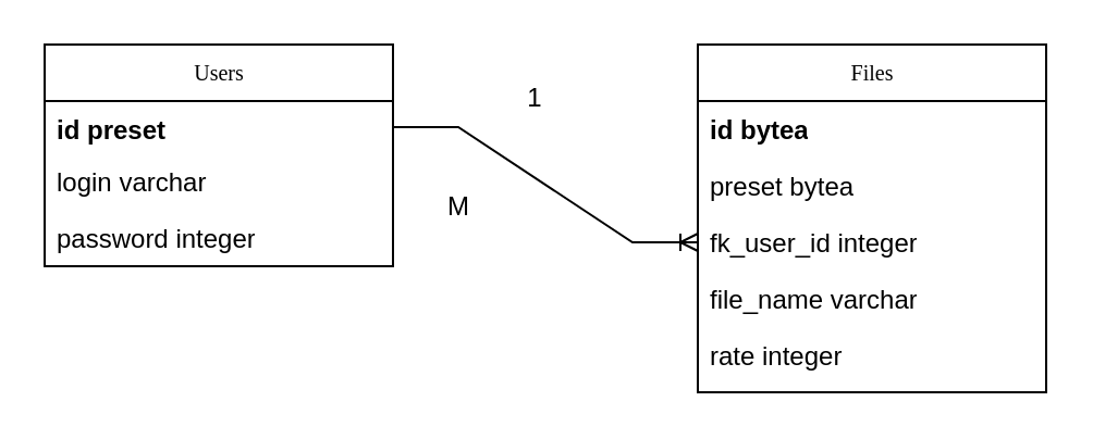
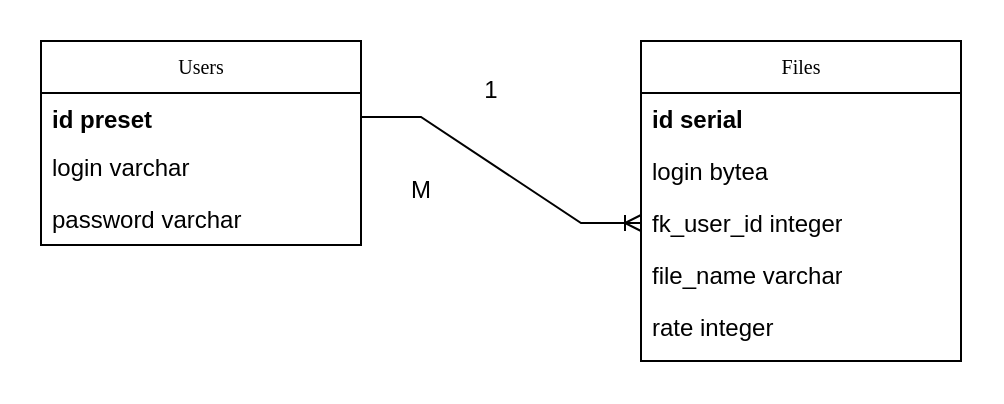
  <mxCell id="0" />
  <mxCell id="1" parent="0" />
  <mxCell id="2" value="Users" style="swimlane;html=1;fontStyle=0;childLayout=stackLayout;horizontal=1;startSize=26;fillColor=none;horizontalStack=0;resizeParent=1;resizeLast=0;collapsible=1;marginBottom=0;swimlaneFillColor=#ffffff;rounded=0;shadow=0;comic=0;labelBackgroundColor=none;strokeWidth=1;fontFamily=Verdana;fontSize=10;align=center;" parent="1" vertex="1"><mxGeometry x="20" y="20" width="160" height="102" as="geometry" /></mxCell>
  <mxCell id="3" value="&lt;div style=&quot;&quot;&gt;&lt;span style=&quot;background-color: initial;&quot;&gt;&lt;b&gt;id preset&lt;/b&gt;&lt;/span&gt;&lt;/div&gt;" style="text;html=1;strokeColor=none;fillColor=none;align=left;verticalAlign=top;spacingLeft=4;spacingRight=4;whiteSpace=wrap;overflow=hidden;rotatable=0;points=[[0,0.5],[1,0.5]];portConstraint=eastwest;" parent="2" vertex="1"><mxGeometry y="26" width="160" height="24" as="geometry" /></mxCell>
  <mxCell id="4" value="login varchar" style="text;html=1;strokeColor=none;fillColor=none;align=left;verticalAlign=top;spacingLeft=4;spacingRight=4;whiteSpace=wrap;overflow=hidden;rotatable=0;points=[[0,0.5],[1,0.5]];portConstraint=eastwest;" parent="2" vertex="1"><mxGeometry y="50" width="160" height="26" as="geometry" /></mxCell>
- <mxCell id="5" value="password integer" style="text;html=1;strokeColor=none;fillColor=none;align=left;verticalAlign=top;spacingLeft=4;spacingRight=4;whiteSpace=wrap;overflow=hidden;rotatable=0;points=[[0,0.5],[1,0.5]];portConstraint=eastwest;" parent="2" vertex="1"><mxGeometry y="76" width="160" height="26" as="geometry" /></mxCell>
+ <mxCell id="5" value="password varchar" style="text;html=1;strokeColor=none;fillColor=none;align=left;verticalAlign=top;spacingLeft=4;spacingRight=4;whiteSpace=wrap;overflow=hidden;rotatable=0;points=[[0,0.5],[1,0.5]];portConstraint=eastwest;" parent="2" vertex="1"><mxGeometry y="76" width="160" height="26" as="geometry" /></mxCell>
  <mxCell id="6" value="Files" style="swimlane;html=1;fontStyle=0;childLayout=stackLayout;horizontal=1;startSize=26;fillColor=none;horizontalStack=0;resizeParent=1;resizeLast=0;collapsible=1;marginBottom=0;swimlaneFillColor=#ffffff;rounded=0;shadow=0;comic=0;labelBackgroundColor=none;strokeWidth=1;fontFamily=Verdana;fontSize=10;align=center;" parent="1" vertex="1"><mxGeometry x="320" y="20" width="160" height="160" as="geometry" /></mxCell>
- <mxCell id="7" value="&lt;b&gt;id bytea&lt;/b&gt;" style="text;html=1;strokeColor=none;fillColor=none;align=left;verticalAlign=top;spacingLeft=4;spacingRight=4;whiteSpace=wrap;overflow=hidden;rotatable=0;points=[[0,0.5],[1,0.5]];portConstraint=eastwest;" parent="6" vertex="1"><mxGeometry y="26" width="160" height="26" as="geometry" /></mxCell>
- <mxCell id="8" value="preset bytea" style="text;html=1;strokeColor=none;fillColor=none;align=left;verticalAlign=top;spacingLeft=4;spacingRight=4;whiteSpace=wrap;overflow=hidden;rotatable=0;points=[[0,0.5],[1,0.5]];portConstraint=eastwest;" parent="6" vertex="1"><mxGeometry y="52" width="160" height="26" as="geometry" /></mxCell>
+ <mxCell id="7" value="&lt;b&gt;id serial&lt;/b&gt;" style="text;html=1;strokeColor=none;fillColor=none;align=left;verticalAlign=top;spacingLeft=4;spacingRight=4;whiteSpace=wrap;overflow=hidden;rotatable=0;points=[[0,0.5],[1,0.5]];portConstraint=eastwest;" parent="6" vertex="1"><mxGeometry y="26" width="160" height="26" as="geometry" /></mxCell>
+ <mxCell id="8" value="login bytea" style="text;html=1;strokeColor=none;fillColor=none;align=left;verticalAlign=top;spacingLeft=4;spacingRight=4;whiteSpace=wrap;overflow=hidden;rotatable=0;points=[[0,0.5],[1,0.5]];portConstraint=eastwest;" parent="6" vertex="1"><mxGeometry y="52" width="160" height="26" as="geometry" /></mxCell>
  <mxCell id="9" value="fk_user_id integer" style="text;html=1;strokeColor=none;fillColor=none;align=left;verticalAlign=top;spacingLeft=4;spacingRight=4;whiteSpace=wrap;overflow=hidden;rotatable=0;points=[[0,0.5],[1,0.5]];portConstraint=eastwest;" parent="6" vertex="1"><mxGeometry y="78" width="160" height="26" as="geometry" /></mxCell>
  <mxCell id="10" value="file_name varchar" style="text;html=1;strokeColor=none;fillColor=none;align=left;verticalAlign=top;spacingLeft=4;spacingRight=4;whiteSpace=wrap;overflow=hidden;rotatable=0;points=[[0,0.5],[1,0.5]];portConstraint=eastwest;" vertex="1" parent="6"><mxGeometry y="104" width="160" height="26" as="geometry" /></mxCell>
  <mxCell id="11" value="rate integer" style="text;html=1;strokeColor=none;fillColor=none;align=left;verticalAlign=top;spacingLeft=4;spacingRight=4;whiteSpace=wrap;overflow=hidden;rotatable=0;points=[[0,0.5],[1,0.5]];portConstraint=eastwest;" vertex="1" parent="6"><mxGeometry y="130" width="160" height="26" as="geometry" /></mxCell>
  <mxCell id="12" value="" style="edgeStyle=entityRelationEdgeStyle;fontSize=12;html=1;endArrow=ERoneToMany;rounded=0;exitX=1;exitY=0.5;exitDx=0;exitDy=0;entryX=0;entryY=0.5;entryDx=0;entryDy=0;" parent="1" source="3" target="9" edge="1"><mxGeometry width="100" height="100" relative="1" as="geometry"><mxPoint x="570" y="170" as="sourcePoint" /><mxPoint x="670" y="70" as="targetPoint" /></mxGeometry></mxCell>
  <mxCell id="13" value="1" style="text;html=1;align=center;verticalAlign=middle;resizable=0;points=[];autosize=1;strokeColor=none;fillColor=none;" parent="1" vertex="1"><mxGeometry x="230" y="30" width="30" height="30" as="geometry" /></mxCell>
  <mxCell id="14" value="M" style="text;html=1;align=center;verticalAlign=middle;resizable=0;points=[];autosize=1;strokeColor=none;fillColor=none;" parent="1" vertex="1"><mxGeometry x="195" y="80" width="30" height="30" as="geometry" /></mxCell>
